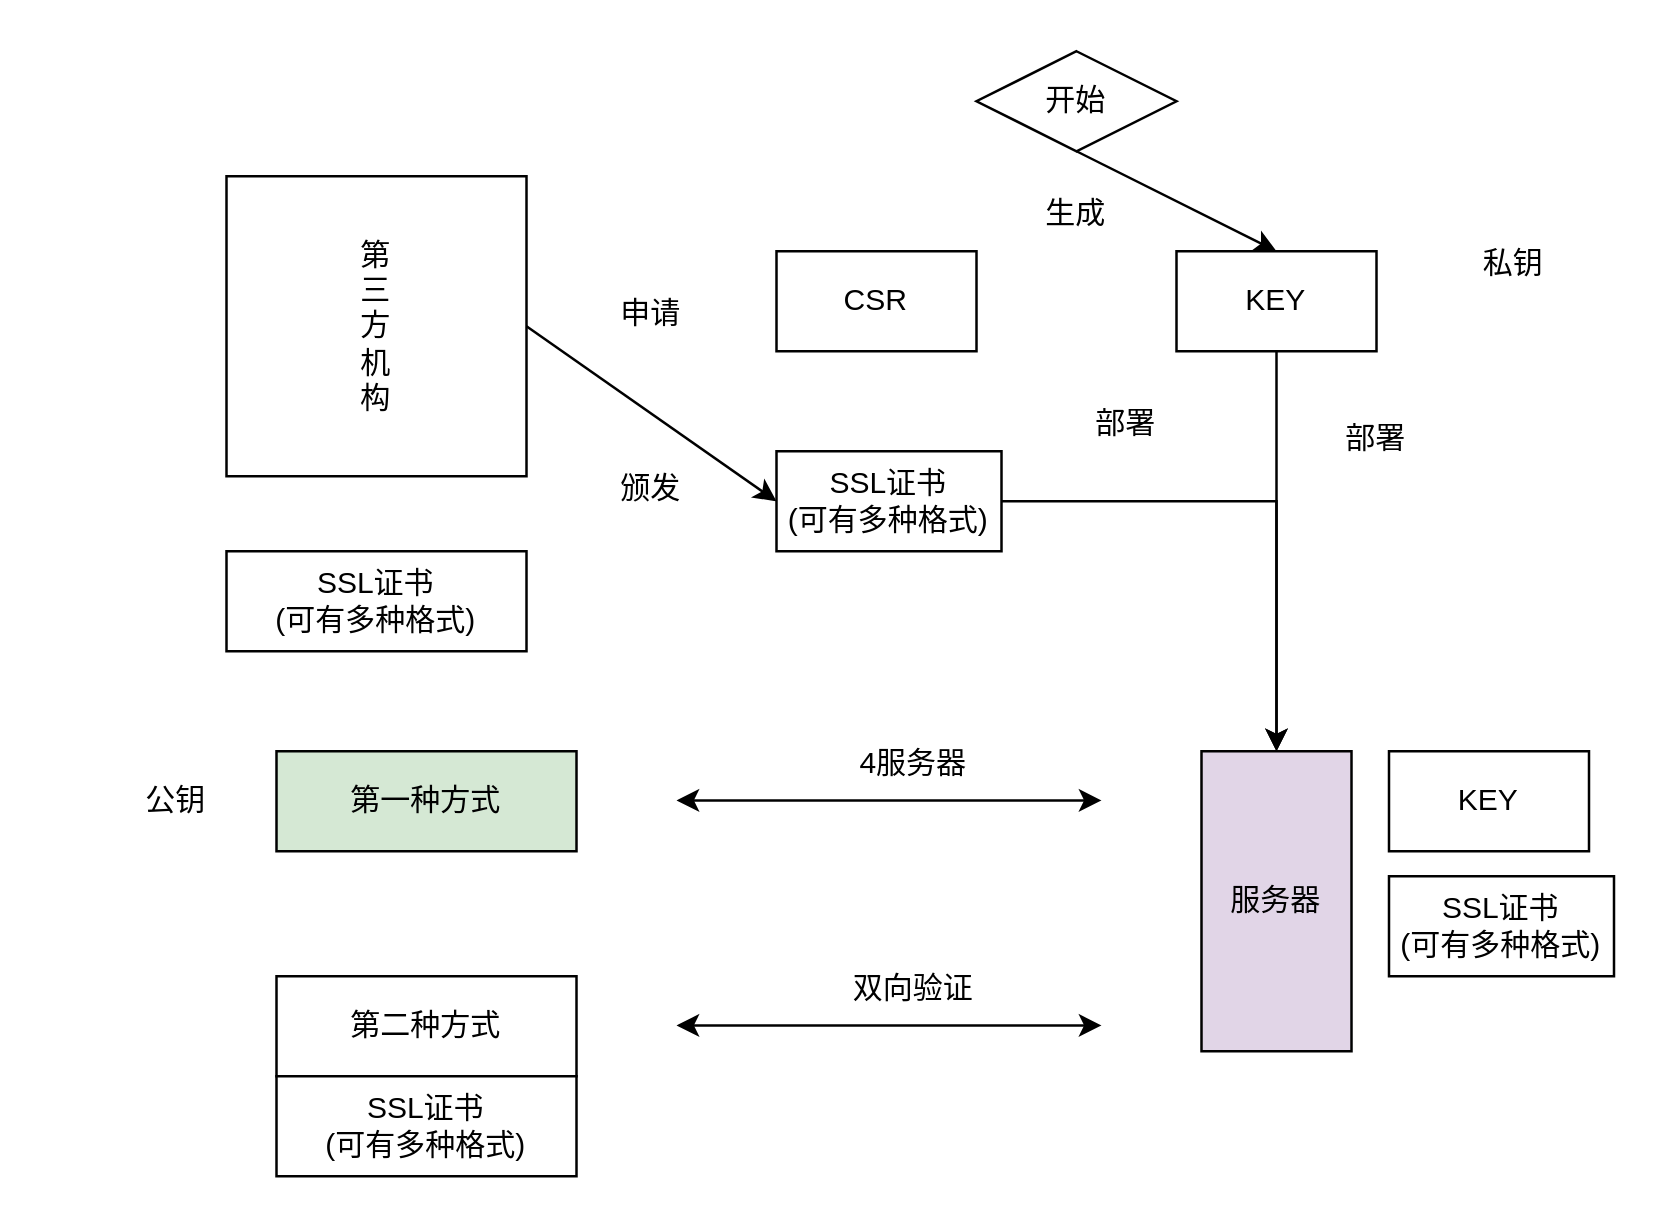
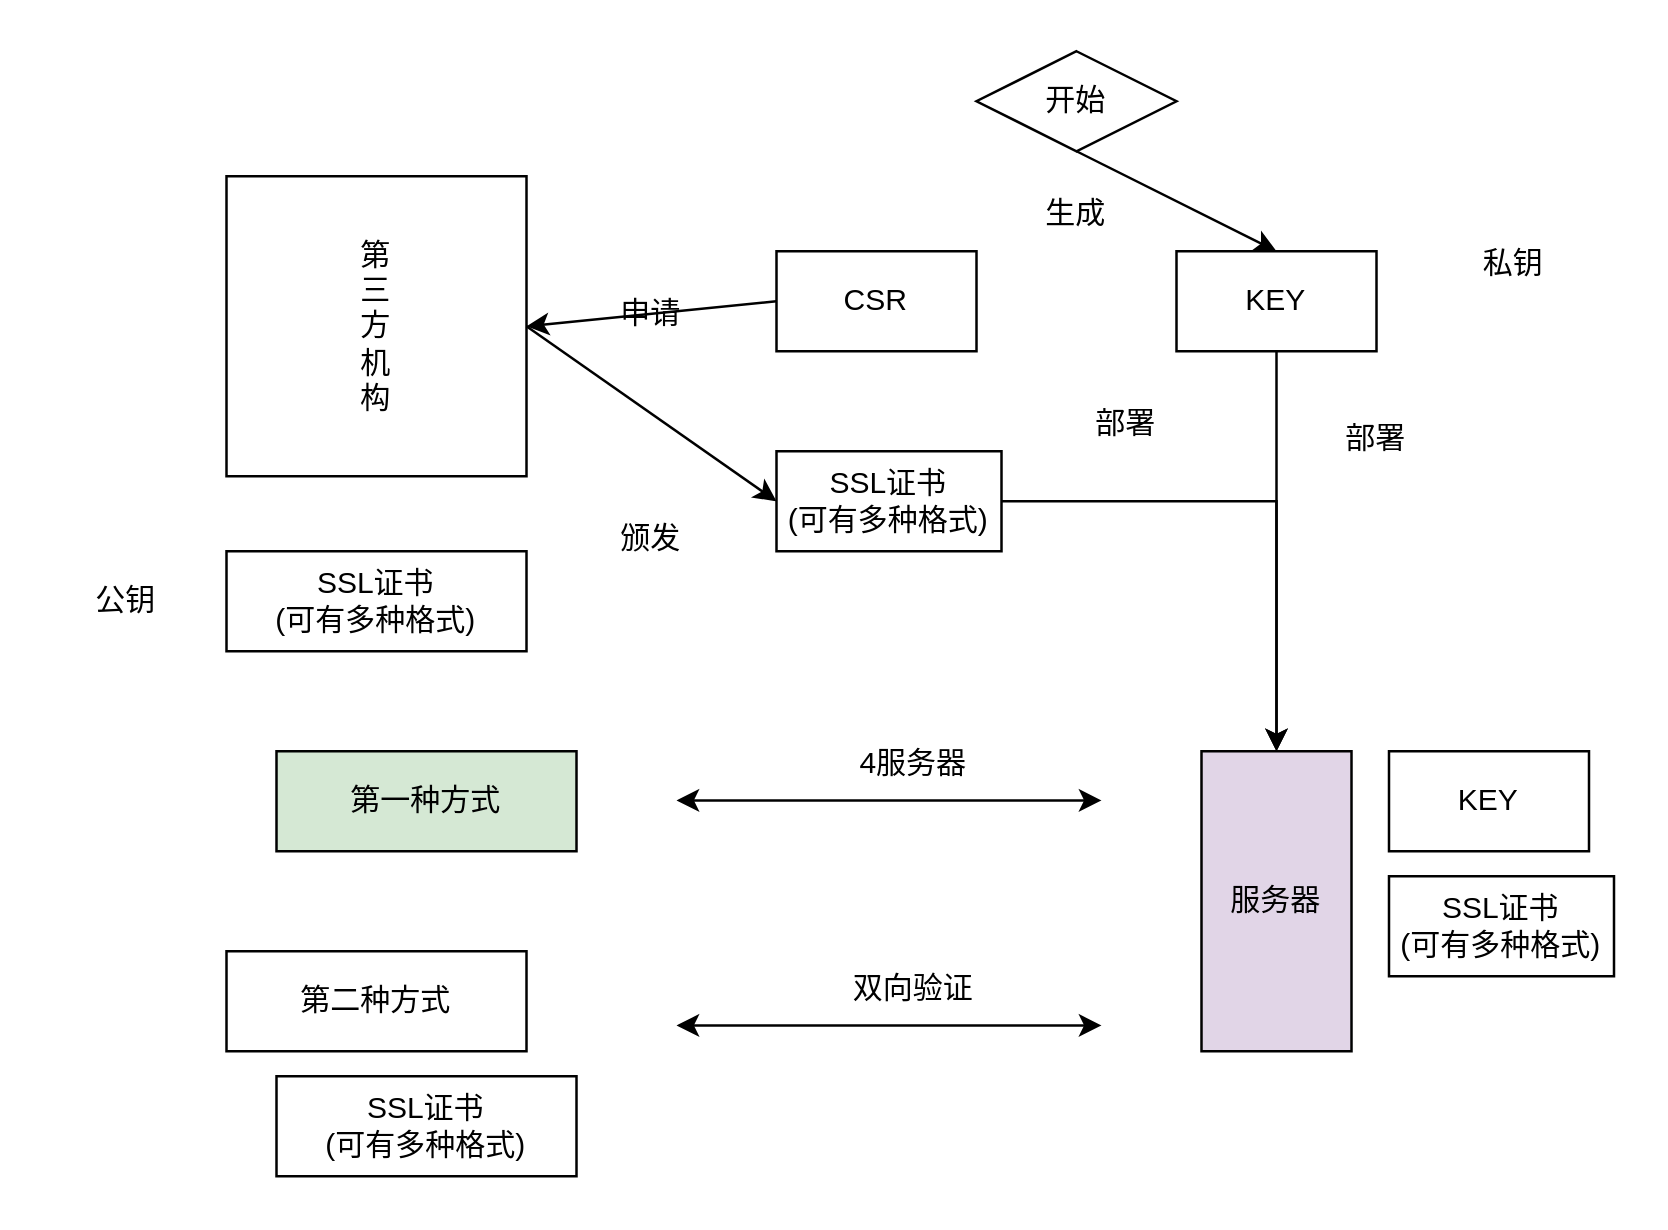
  <mxCell id="0" />
  <mxCell id="1" parent="0" />
  <mxCell id="2" value="开始" style="rhombus;whiteSpace=wrap;html=1;" vertex="1" parent="1"><mxGeometry x="390" y="20" width="80" height="40" as="geometry" /></mxCell>
  <mxCell id="3" value="CSR" style="rounded=0;whiteSpace=wrap;html=1;" vertex="1" parent="1"><mxGeometry x="310" y="100" width="80" height="40" as="geometry" /></mxCell>
  <mxCell id="4" value="KEY" style="rounded=0;whiteSpace=wrap;html=1;" vertex="1" parent="1"><mxGeometry x="470" y="100" width="80" height="40" as="geometry" /></mxCell>
  <mxCell id="5" value="" style="endArrow=classic;html=1;rounded=0;exitX=0.5;exitY=1;exitDx=0;exitDy=0;entryX=0.5;entryY=0;entryDx=0;entryDy=0;" edge="1" parent="1" source="2" target="4"><mxGeometry width="50" height="50" relative="1" as="geometry"><mxPoint x="500" y="110" as="sourcePoint" /><mxPoint x="550" y="60" as="targetPoint" /></mxGeometry></mxCell>
  <mxCell id="6" value="生成" style="text;html=1;strokeColor=none;fillColor=none;align=center;verticalAlign=middle;whiteSpace=wrap;rounded=0;" vertex="1" parent="1"><mxGeometry x="400" y="70" width="60" height="30" as="geometry" /></mxCell>
  <mxCell id="7" value="第&lt;br&gt;三&lt;br&gt;方&lt;br&gt;机&lt;br&gt;构" style="rounded=0;whiteSpace=wrap;html=1;" vertex="1" parent="1"><mxGeometry x="90" y="70" width="120" height="120" as="geometry" /></mxCell>
+ <mxCell id="8" value="" style="endArrow=classic;html=1;rounded=0;exitX=0;exitY=0.5;exitDx=0;exitDy=0;entryX=1;entryY=0.5;entryDx=0;entryDy=0;" edge="1" parent="1" source="3" target="7"><mxGeometry width="50" height="50" relative="1" as="geometry"><mxPoint x="290" y="100" as="sourcePoint" /><mxPoint x="220" y="130" as="targetPoint" /></mxGeometry></mxCell>
  <mxCell id="9" value="申请" style="text;html=1;strokeColor=none;fillColor=none;align=center;verticalAlign=middle;whiteSpace=wrap;rounded=0;" vertex="1" parent="1"><mxGeometry x="230" y="110" width="60" height="30" as="geometry" /></mxCell>
  <mxCell id="10" value="SSL证书&lt;br&gt;(可有多种格式)" style="rounded=0;whiteSpace=wrap;html=1;" vertex="1" parent="1"><mxGeometry x="310" y="180" width="90" height="40" as="geometry" /></mxCell>
  <mxCell id="11" value="" style="endArrow=classic;html=1;rounded=0;entryX=0;entryY=0.5;entryDx=0;entryDy=0;exitX=1;exitY=0.5;exitDx=0;exitDy=0;" edge="1" parent="1" source="7" target="10"><mxGeometry width="50" height="50" relative="1" as="geometry"><mxPoint x="220" y="130" as="sourcePoint" /><mxPoint x="290" y="250" as="targetPoint" /></mxGeometry></mxCell>
- <mxCell id="12" value="颁发" style="text;html=1;strokeColor=none;fillColor=none;align=center;verticalAlign=middle;whiteSpace=wrap;rounded=0;" vertex="1" parent="1"><mxGeometry x="230" y="180" width="60" height="30" as="geometry" /></mxCell>
+ <mxCell id="12" value="颁发" style="text;html=1;strokeColor=none;fillColor=none;align=center;verticalAlign=middle;whiteSpace=wrap;rounded=0;" vertex="1" parent="1"><mxGeometry x="230" y="200" width="60" height="30" as="geometry" /></mxCell>
  <mxCell id="13" value="服务器" style="rounded=0;whiteSpace=wrap;html=1;fillColor=#e1d5e7;" vertex="1" parent="1"><mxGeometry x="480" y="300" width="60" height="120" as="geometry" /></mxCell>
  <mxCell id="14" value="" style="endArrow=classic;html=1;rounded=0;exitX=0.5;exitY=1;exitDx=0;exitDy=0;entryX=0.5;entryY=0;entryDx=0;entryDy=0;" edge="1" parent="1" source="4" target="13"><mxGeometry width="50" height="50" relative="1" as="geometry"><mxPoint x="680" y="160" as="sourcePoint" /><mxPoint x="730" y="110" as="targetPoint" /></mxGeometry></mxCell>
  <mxCell id="15" value="部署" style="text;html=1;strokeColor=none;fillColor=none;align=center;verticalAlign=middle;whiteSpace=wrap;rounded=0;" vertex="1" parent="1"><mxGeometry x="520" y="160" width="60" height="30" as="geometry" /></mxCell>
  <mxCell id="16" value="" style="endArrow=classic;html=1;rounded=0;exitX=1;exitY=0.5;exitDx=0;exitDy=0;entryX=0.5;entryY=0;entryDx=0;entryDy=0;" edge="1" parent="1" source="10" target="13"><mxGeometry width="50" height="50" relative="1" as="geometry"><mxPoint x="420" y="320" as="sourcePoint" /><mxPoint x="470" y="270" as="targetPoint" /><Array as="points"><mxPoint x="510" y="200" /></Array></mxGeometry></mxCell>
  <mxCell id="17" value="部署" style="text;html=1;strokeColor=none;fillColor=none;align=center;verticalAlign=middle;whiteSpace=wrap;rounded=0;" vertex="1" parent="1"><mxGeometry x="420" y="154" width="60" height="30" as="geometry" /></mxCell>
  <mxCell id="18" value="第一种方式" style="rounded=0;whiteSpace=wrap;html=1;fillColor=#d5e8d4;" vertex="1" parent="1"><mxGeometry x="110" y="300" width="120" height="40" as="geometry" /></mxCell>
  <mxCell id="19" value="" style="endArrow=classic;startArrow=classic;html=1;rounded=0;" edge="1" parent="1"><mxGeometry width="50" height="50" relative="1" as="geometry"><mxPoint x="270" y="319.66" as="sourcePoint" /><mxPoint x="440" y="319.66" as="targetPoint" /></mxGeometry></mxCell>
  <mxCell id="20" value="4服务器" style="text;html=1;strokeColor=none;fillColor=none;align=center;verticalAlign=middle;whiteSpace=wrap;rounded=0;" vertex="1" parent="1"><mxGeometry x="300" y="290" width="130" height="30" as="geometry" /></mxCell>
- <mxCell id="21" value="第二种方式" style="rounded=0;whiteSpace=wrap;html=1;" vertex="1" parent="1"><mxGeometry x="110" y="390" width="120" height="40" as="geometry" /></mxCell>
+ <mxCell id="21" value="第二种方式" style="rounded=0;whiteSpace=wrap;html=1;" vertex="1" parent="1"><mxGeometry x="90" y="380" width="120" height="40" as="geometry" /></mxCell>
  <mxCell id="22" value="" style="endArrow=classic;startArrow=classic;html=1;rounded=0;" edge="1" parent="1"><mxGeometry width="50" height="50" relative="1" as="geometry"><mxPoint x="270" y="409.66" as="sourcePoint" /><mxPoint x="440" y="409.66" as="targetPoint" /></mxGeometry></mxCell>
  <mxCell id="23" value="双向验证" style="text;html=1;strokeColor=none;fillColor=none;align=center;verticalAlign=middle;whiteSpace=wrap;rounded=0;" vertex="1" parent="1"><mxGeometry x="300" y="380" width="130" height="30" as="geometry" /></mxCell>
  <mxCell id="24" value="SSL证书&lt;br&gt;(可有多种格式)" style="rounded=0;whiteSpace=wrap;html=1;" vertex="1" parent="1"><mxGeometry x="110" y="430" width="120" height="40" as="geometry" /></mxCell>
  <mxCell id="25" value="SSL证书&lt;br&gt;(可有多种格式)" style="rounded=0;whiteSpace=wrap;html=1;" vertex="1" parent="1"><mxGeometry x="90" y="220" width="120" height="40" as="geometry" /></mxCell>
  <mxCell id="26" value="私钥" style="text;html=1;strokeColor=none;fillColor=none;align=center;verticalAlign=middle;whiteSpace=wrap;rounded=0;" vertex="1" parent="1"><mxGeometry x="575" y="90" width="60" height="30" as="geometry" /></mxCell>
- <mxCell id="27" value="公钥" style="text;html=1;strokeColor=none;fillColor=none;align=center;verticalAlign=middle;whiteSpace=wrap;rounded=0;" vertex="1" parent="1"><mxGeometry x="40" y="305" width="60" height="30" as="geometry" /></mxCell>
+ <mxCell id="27" value="公钥" style="text;html=1;strokeColor=none;fillColor=none;align=center;verticalAlign=middle;whiteSpace=wrap;rounded=0;" vertex="1" parent="1"><mxGeometry x="20" y="225" width="60" height="30" as="geometry" /></mxCell>
  <mxCell id="28" value="KEY" style="rounded=0;whiteSpace=wrap;html=1;" vertex="1" parent="1"><mxGeometry x="555" y="300" width="80" height="40" as="geometry" /></mxCell>
  <mxCell id="29" value="SSL证书&lt;br&gt;(可有多种格式)" style="rounded=0;whiteSpace=wrap;html=1;" vertex="1" parent="1"><mxGeometry x="555" y="350" width="90" height="40" as="geometry" /></mxCell>
